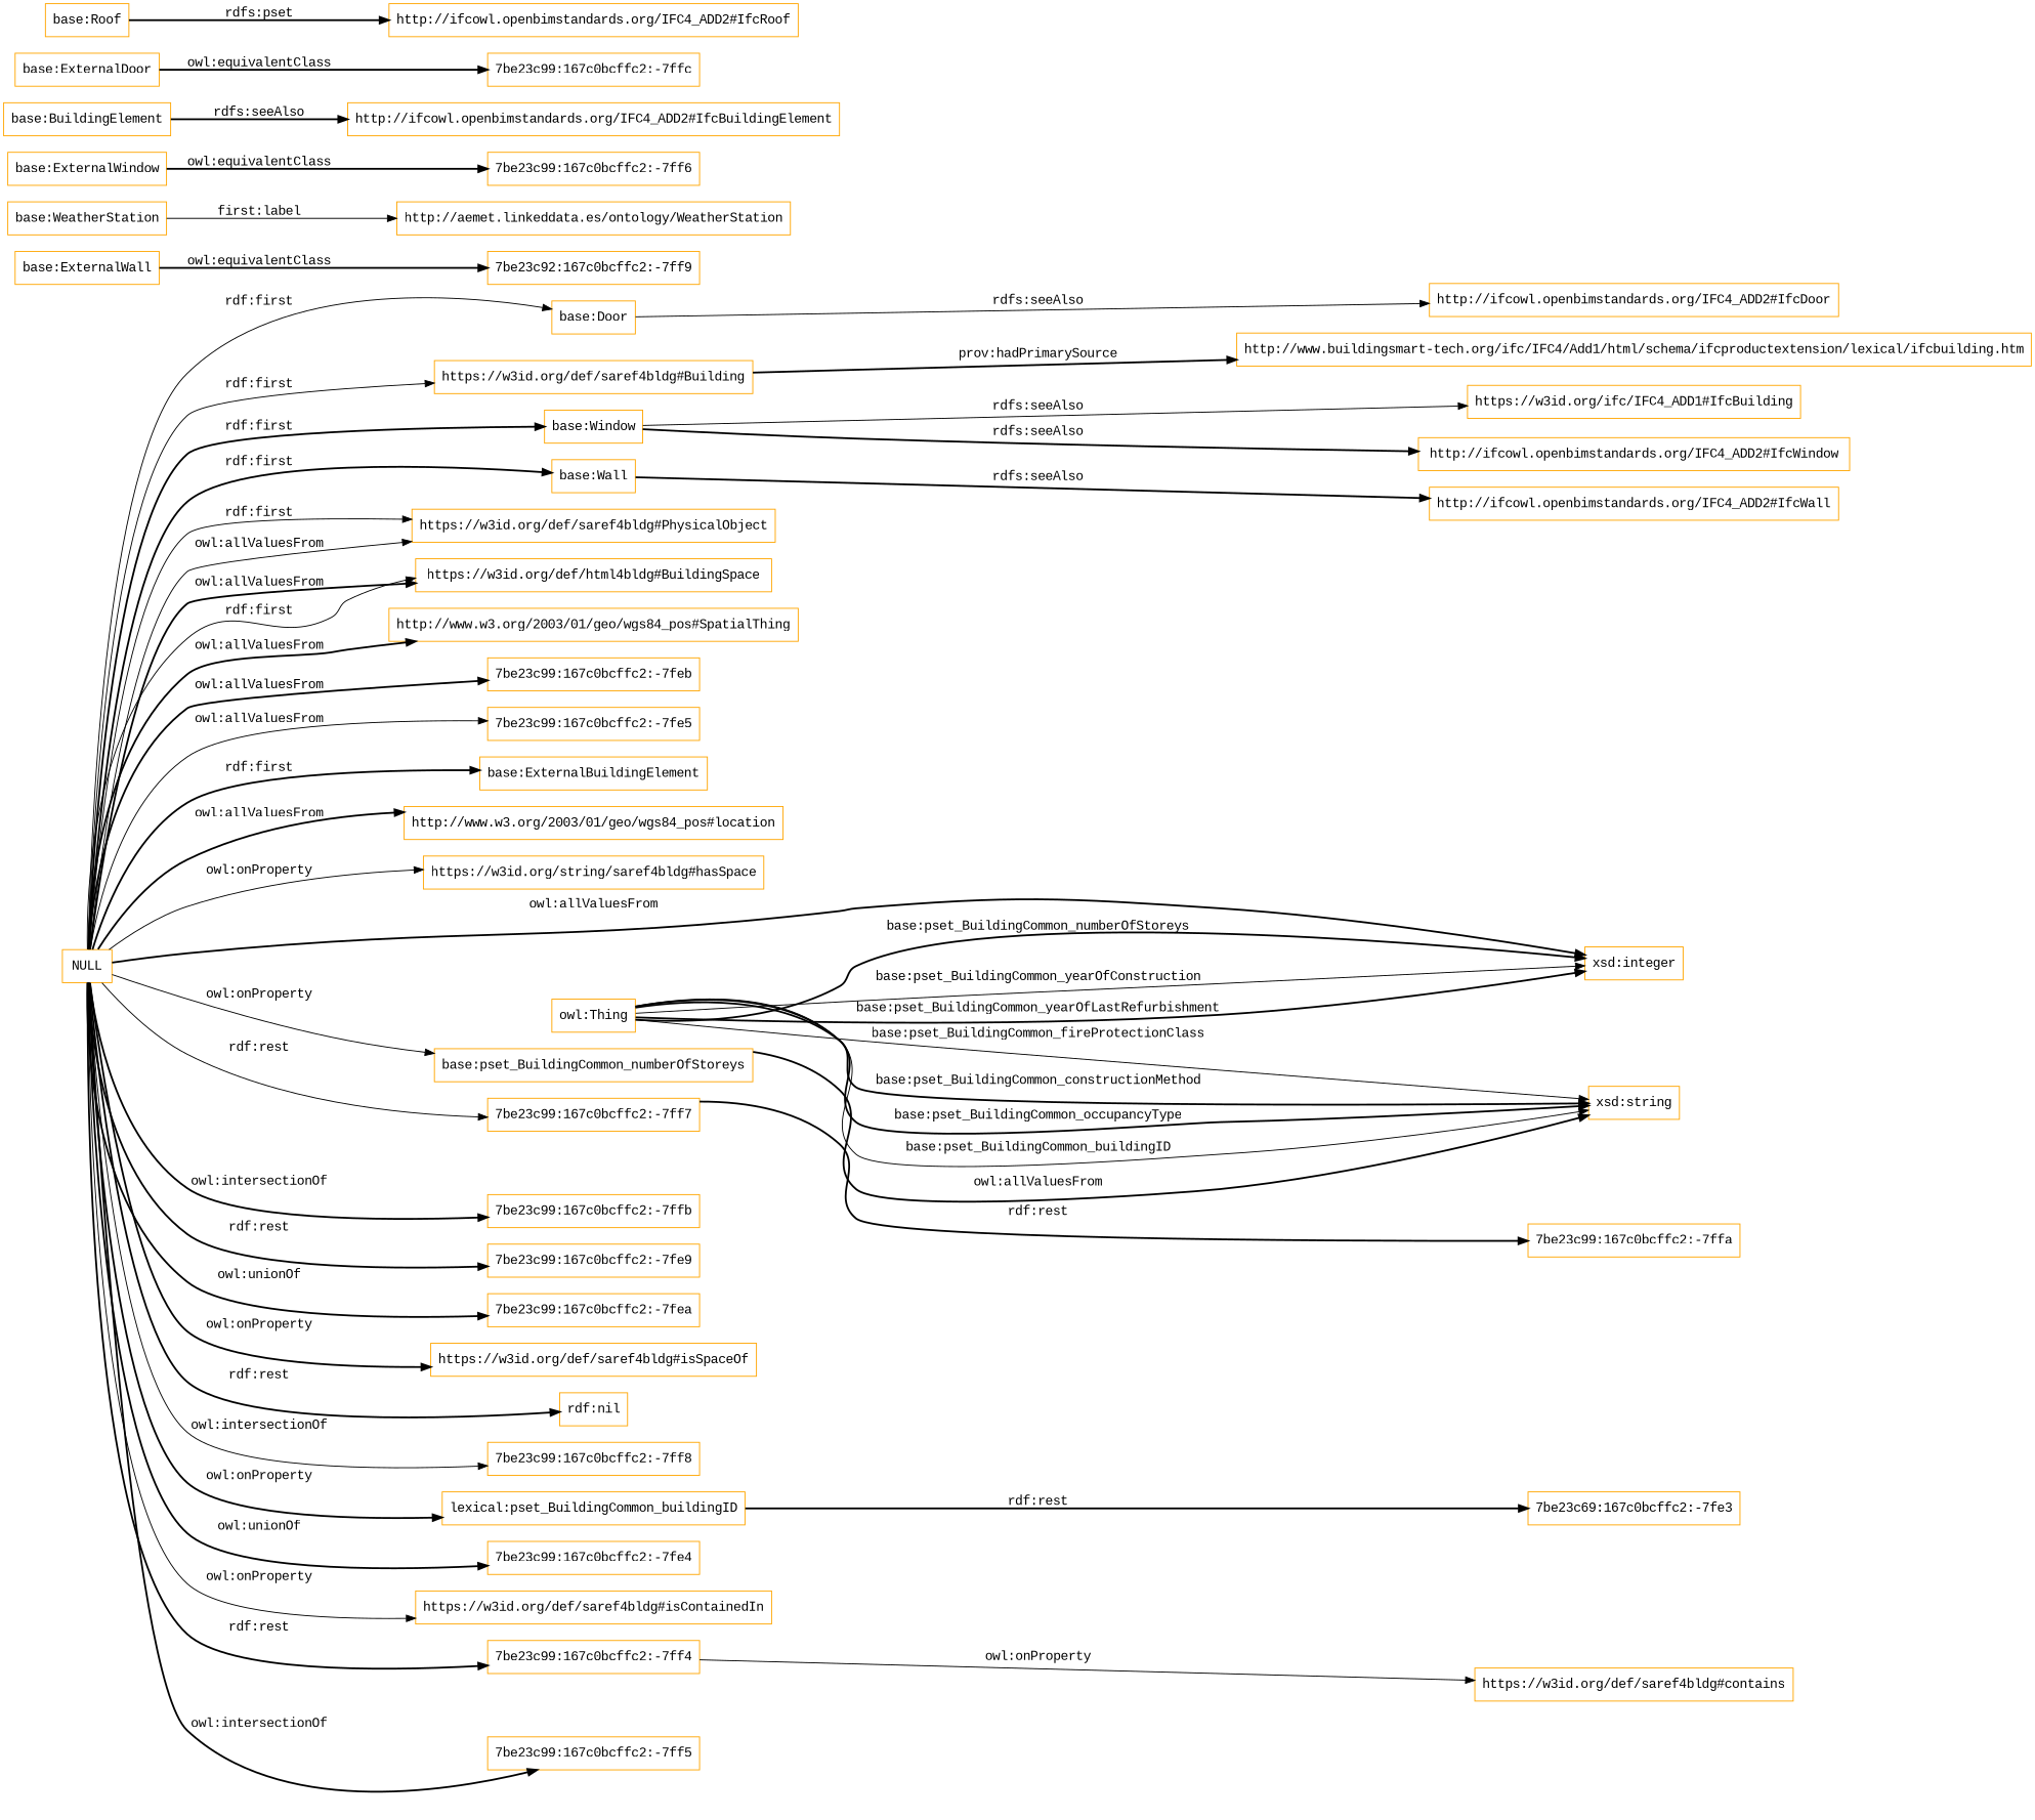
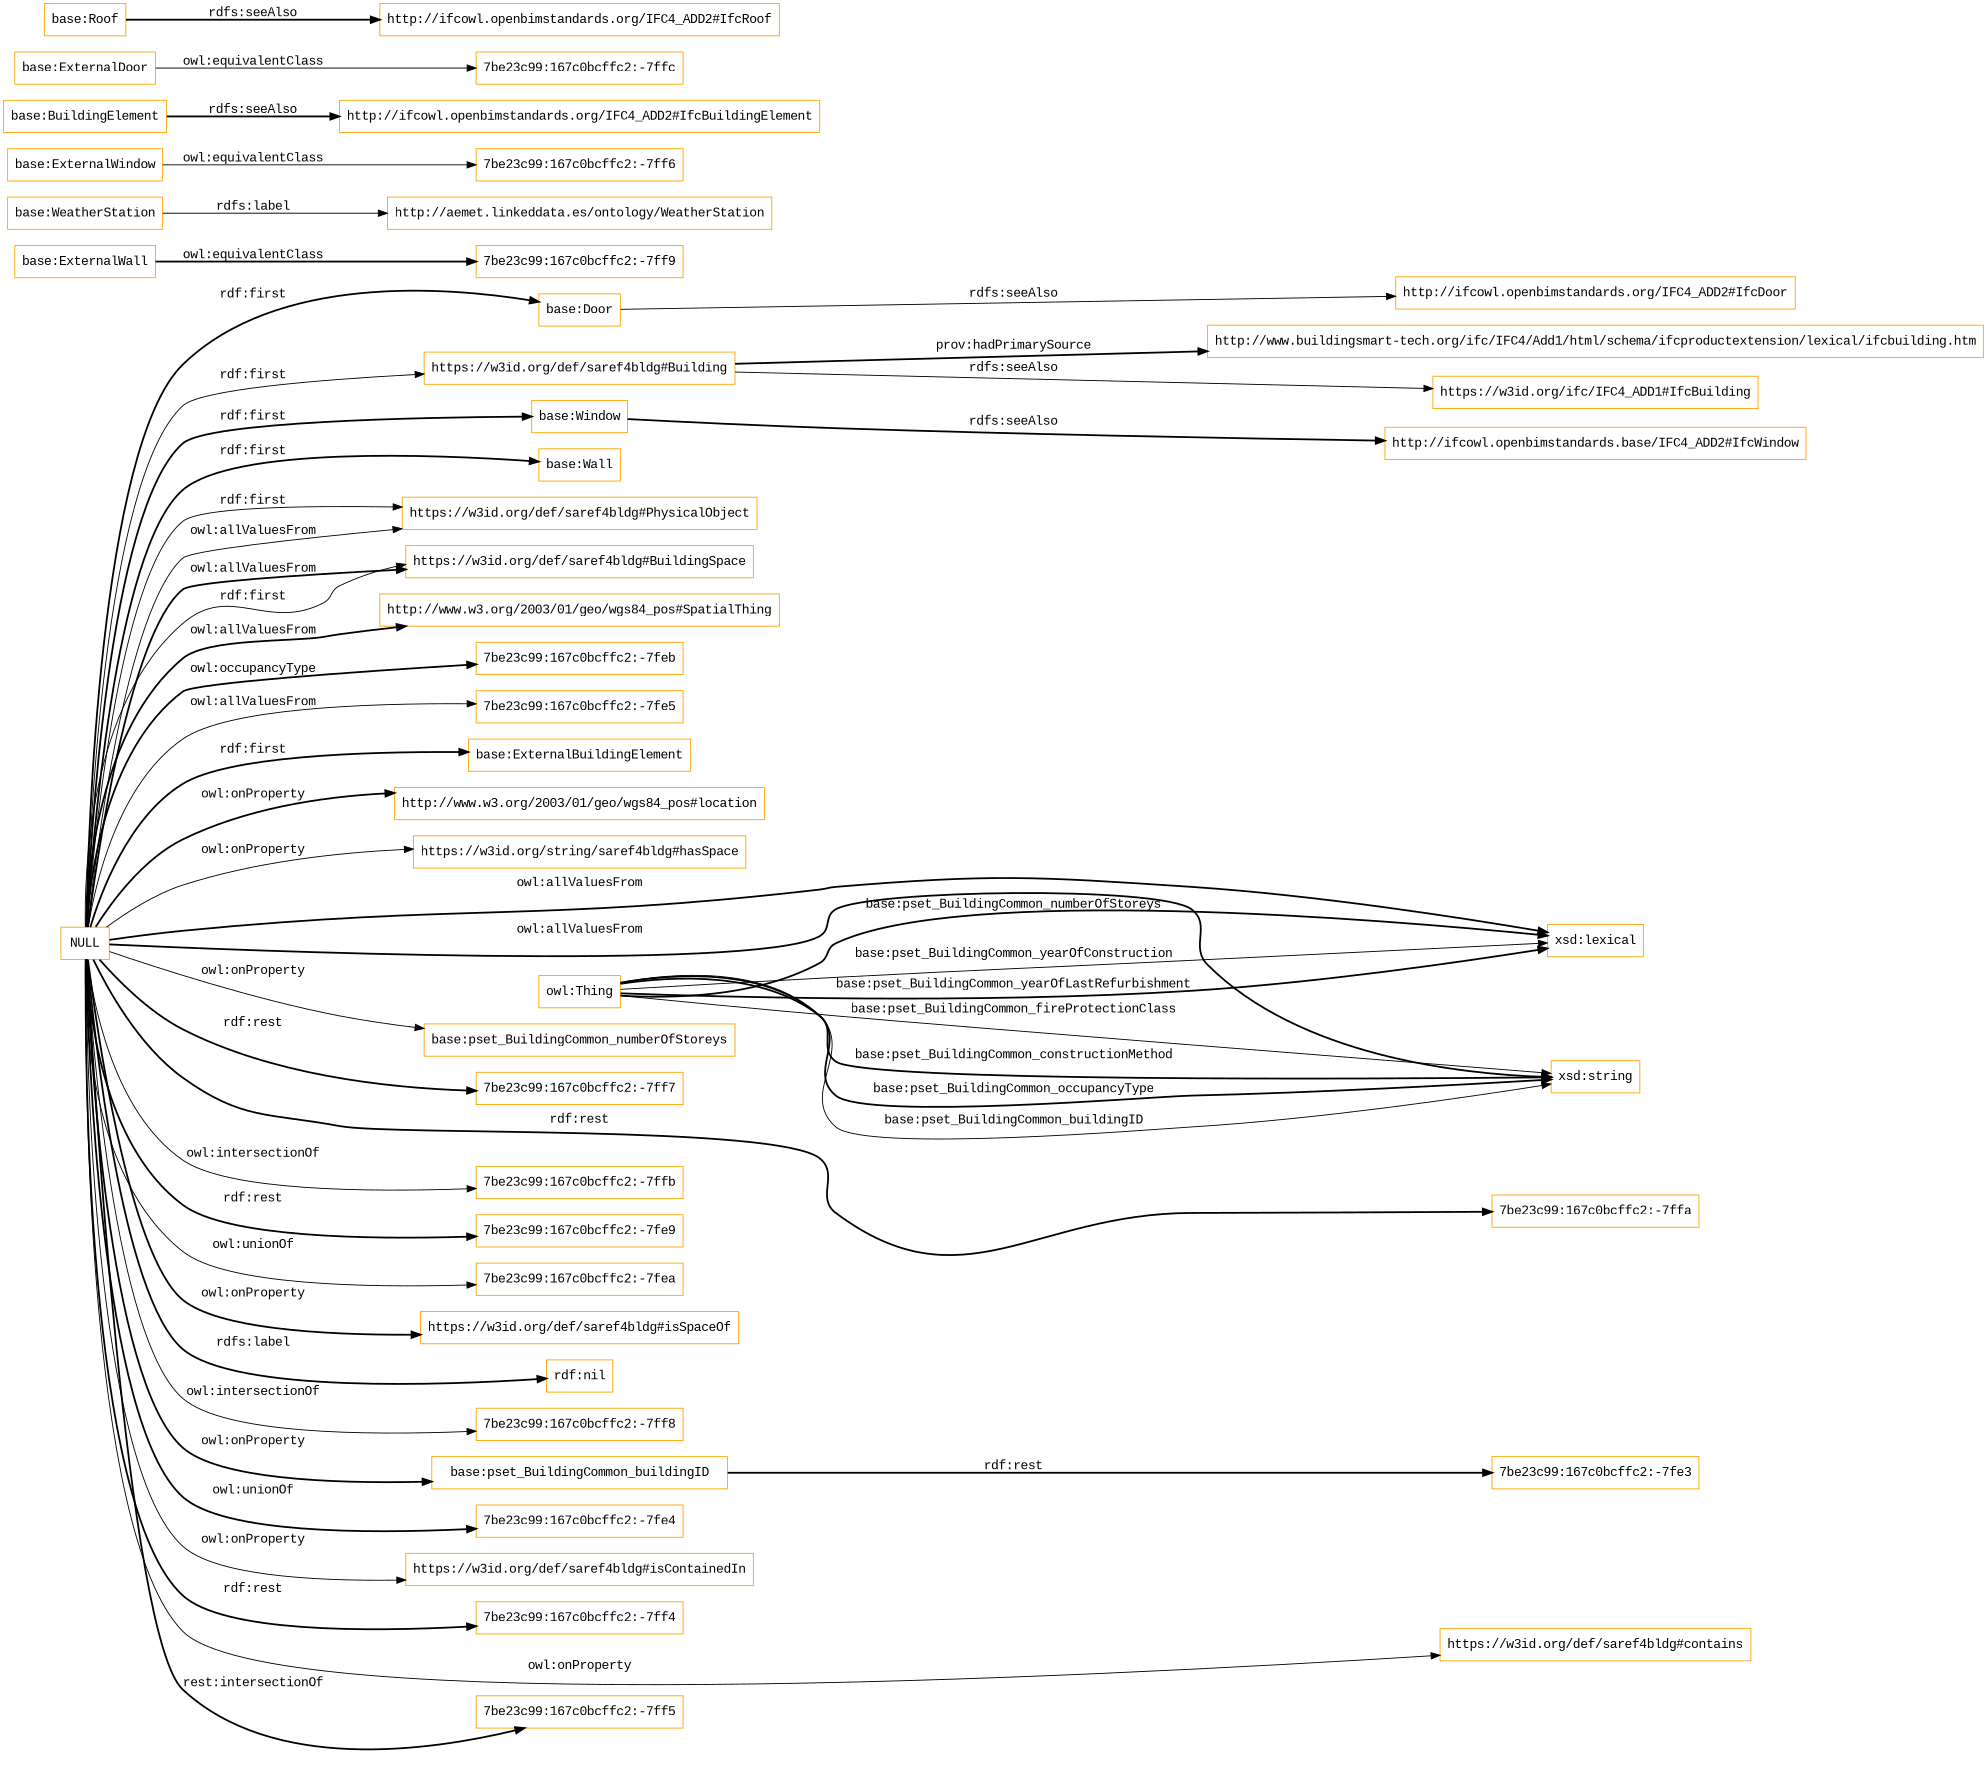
  digraph {
    fontname="Liberation Mono"
    rankdir=LR
    node [color=orange fontname="Liberation Mono" shape=rectangle]
    edge [fontname="Liberation Mono" style=bold]
    "base:Door"
    "http://ifcowl.openbimstandards.org/IFC4_ADD2#IfcDoor"
    "base:ExternalWall"
-   "7be23c99:167c0bcffc2:-7ff9" [label="7be23c92:167c0bcffc2:-7ff9"]
+   "7be23c99:167c0bcffc2:-7ff9"
    "base:WeatherStation"
    "http://aemet.linkeddata.es/ontology/WeatherStation"
    "base:ExternalWindow"
    "7be23c99:167c0bcffc2:-7ff6"
    "https://w3id.org/def/saref4bldg#Building"
    "http://www.buildingsmart-tech.org/ifc/IFC4/Add1/html/schema/ifcproductextension/lexical/ifcbuilding.htm"
    "https://w3id.org/ifc/IFC4_ADD1#IfcBuilding"
    "base:BuildingElement"
    "http://ifcowl.openbimstandards.org/IFC4_ADD2#IfcBuildingElement"
    "base:Window"
-   "http://ifcowl.openbimstandards.org/IFC4_ADD2#IfcWindow"
+   "http://ifcowl.openbimstandards.org/IFC4_ADD2#IfcWindow" [label="http://ifcowl.openbimstandards.base/IFC4_ADD2#IfcWindow"]
    "base:Wall"
-   "http://ifcowl.openbimstandards.org/IFC4_ADD2#IfcWall"
    "base:ExternalDoor"
    "7be23c99:167c0bcffc2:-7ffc"
    "base:Roof"
    "http://ifcowl.openbimstandards.org/IFC4_ADD2#IfcRoof"
    NULL
    "https://w3id.org/def/saref4bldg#PhysicalObject"
-   "https://w3id.org/def/saref4bldg#BuildingSpace" [label="https://w3id.org/def/html4bldg#BuildingSpace"]
+   "https://w3id.org/def/saref4bldg#BuildingSpace"
    "http://www.w3.org/2003/01/geo/wgs84_pos#SpatialThing"
    "7be23c99:167c0bcffc2:-7feb"
    "7be23c99:167c0bcffc2:-7fe5"
    "base:ExternalBuildingElement"
    "http://www.w3.org/2003/01/geo/wgs84_pos#location"
    n30 [label="https://w3id.org/string/saref4bldg#hasSpace"]
-   "xsd:integer"
+   "xsd:integer" [label="xsd:lexical"]
    "7be23c99:167c0bcffc2:-7ffa"
    "7be23c99:167c0bcffc2:-7ffb"
    "7be23c99:167c0bcffc2:-7fe9"
    "7be23c99:167c0bcffc2:-7fea"
    "https://w3id.org/def/saref4bldg#isSpaceOf"
    "rdf:nil"
    "7be23c99:167c0bcffc2:-7ff8"
-   "base:pset_BuildingCommon_buildingID" [label="lexical:pset_BuildingCommon_buildingID"]
+   "base:pset_BuildingCommon_buildingID"
    "7be23c99:167c0bcffc2:-7fe4"
    "https://w3id.org/def/saref4bldg#isContainedIn"
    "https://w3id.org/def/saref4bldg#contains"
    "7be23c99:167c0bcffc2:-7ff5"
    "7be23c99:167c0bcffc2:-7ff4"
    "7be23c99:167c0bcffc2:-7ff7"
    "base:pset_BuildingCommon_numberOfStoreys"
    "xsd:string"
-   "7be23c99:167c0bcffc2:-7fe3" [label="7be23c69:167c0bcffc2:-7fe3"]
+   "7be23c99:167c0bcffc2:-7fe3"
    "owl:Thing"
    "base:Door" -> "http://ifcowl.openbimstandards.org/IFC4_ADD2#IfcDoor" [label="rdfs:seeAlso" style=solid]
    "base:ExternalWall" -> "7be23c99:167c0bcffc2:-7ff9" [label="owl:equivalentClass"]
-   "base:WeatherStation" -> "http://aemet.linkeddata.es/ontology/WeatherStation" [label="first:label" style=solid]
-   "base:ExternalWindow" -> "7be23c99:167c0bcffc2:-7ff6" [label="owl:equivalentClass"]
+   "base:WeatherStation" -> "http://aemet.linkeddata.es/ontology/WeatherStation" [label="rdfs:label" style=solid]
+   "base:ExternalWindow" -> "7be23c99:167c0bcffc2:-7ff6" [label="owl:equivalentClass" style=solid]
    "https://w3id.org/def/saref4bldg#Building" -> "http://www.buildingsmart-tech.org/ifc/IFC4/Add1/html/schema/ifcproductextension/lexical/ifcbuilding.htm" [label="prov:hadPrimarySource"]
-   "base:Window" -> "https://w3id.org/ifc/IFC4_ADD1#IfcBuilding" [label="rdfs:seeAlso" style=solid]
+   "https://w3id.org/def/saref4bldg#Building" -> "https://w3id.org/ifc/IFC4_ADD1#IfcBuilding" [label="rdfs:seeAlso" style=solid]
    "base:BuildingElement" -> "http://ifcowl.openbimstandards.org/IFC4_ADD2#IfcBuildingElement" [label="rdfs:seeAlso"]
    "base:Window" -> "http://ifcowl.openbimstandards.org/IFC4_ADD2#IfcWindow" [label="rdfs:seeAlso"]
-   "base:Wall" -> "http://ifcowl.openbimstandards.org/IFC4_ADD2#IfcWall" [label="rdfs:seeAlso"]
-   "base:ExternalDoor" -> "7be23c99:167c0bcffc2:-7ffc" [label="owl:equivalentClass"]
-   "base:Roof" -> "http://ifcowl.openbimstandards.org/IFC4_ADD2#IfcRoof" [label="rdfs:pset"]
-   NULL -> "base:Door" [label="rdf:first" style=solid]
+   "base:ExternalDoor" -> "7be23c99:167c0bcffc2:-7ffc" [label="owl:equivalentClass" style=solid]
+   "base:Roof" -> "http://ifcowl.openbimstandards.org/IFC4_ADD2#IfcRoof" [label="rdfs:seeAlso"]
+   NULL -> "base:Door" [label="rdf:first"]
    NULL -> "https://w3id.org/def/saref4bldg#Building" [label="rdf:first" style=solid]
    NULL -> "base:Window" [label="rdf:first"]
    NULL -> "base:Wall" [label="rdf:first"]
    NULL -> "https://w3id.org/def/saref4bldg#PhysicalObject" [label="owl:allValuesFrom" style=solid]
    NULL -> "https://w3id.org/def/saref4bldg#PhysicalObject" [label="rdf:first" style=solid]
    NULL -> "https://w3id.org/def/saref4bldg#BuildingSpace" [label="rdf:first" style=solid]
    NULL -> "https://w3id.org/def/saref4bldg#BuildingSpace" [label="owl:allValuesFrom"]
    NULL -> "http://www.w3.org/2003/01/geo/wgs84_pos#SpatialThing" [label="owl:allValuesFrom"]
-   NULL -> "7be23c99:167c0bcffc2:-7feb" [label="owl:allValuesFrom"]
+   NULL -> "7be23c99:167c0bcffc2:-7feb" [label="owl:occupancyType"]
    NULL -> "7be23c99:167c0bcffc2:-7fe5" [label="owl:allValuesFrom" style=solid]
    NULL -> "base:ExternalBuildingElement" [label="rdf:first"]
-   NULL -> "http://www.w3.org/2003/01/geo/wgs84_pos#location" [label="owl:allValuesFrom"]
+   NULL -> "http://www.w3.org/2003/01/geo/wgs84_pos#location" [label="owl:onProperty"]
    NULL -> n30 [label="owl:onProperty" style=solid]
    NULL -> "xsd:integer" [label="owl:allValuesFrom"]
-   "7be23c99:167c0bcffc2:-7ff7" -> "7be23c99:167c0bcffc2:-7ffa" [label="rdf:rest"]
-   NULL -> "7be23c99:167c0bcffc2:-7ffb" [label="owl:intersectionOf"]
+   NULL -> "7be23c99:167c0bcffc2:-7ffa" [label="rdf:rest"]
+   NULL -> "7be23c99:167c0bcffc2:-7ffb" [label="owl:intersectionOf" style=solid]
    NULL -> "7be23c99:167c0bcffc2:-7fe9" [label="rdf:rest"]
-   NULL -> "7be23c99:167c0bcffc2:-7fea" [label="owl:unionOf"]
+   NULL -> "7be23c99:167c0bcffc2:-7fea" [label="owl:unionOf" style=solid]
    NULL -> "https://w3id.org/def/saref4bldg#isSpaceOf" [label="owl:onProperty"]
-   NULL -> "rdf:nil" [label="rdf:rest"]
+   NULL -> "rdf:nil" [label="rdfs:label"]
    NULL -> "7be23c99:167c0bcffc2:-7ff8" [label="owl:intersectionOf" style=solid]
    NULL -> "base:pset_BuildingCommon_buildingID" [label="owl:onProperty"]
    NULL -> "7be23c99:167c0bcffc2:-7fe4" [label="owl:unionOf"]
    NULL -> "https://w3id.org/def/saref4bldg#isContainedIn" [label="owl:onProperty" style=solid]
-   "7be23c99:167c0bcffc2:-7ff4" -> "https://w3id.org/def/saref4bldg#contains" [label="owl:onProperty" style=solid]
-   NULL -> "7be23c99:167c0bcffc2:-7ff5" [label="owl:intersectionOf"]
+   NULL -> "https://w3id.org/def/saref4bldg#contains" [label="owl:onProperty" style=solid]
+   NULL -> "7be23c99:167c0bcffc2:-7ff5" [label="rest:intersectionOf"]
    NULL -> "7be23c99:167c0bcffc2:-7ff4" [label="rdf:rest"]
-   NULL -> "7be23c99:167c0bcffc2:-7ff7" [label="rdf:rest" style=solid]
+   NULL -> "7be23c99:167c0bcffc2:-7ff7" [label="rdf:rest"]
    NULL -> "base:pset_BuildingCommon_numberOfStoreys" [label="owl:onProperty" style=solid]
-   "base:pset_BuildingCommon_numberOfStoreys" -> "xsd:string" [label="owl:allValuesFrom"]
+   NULL -> "xsd:string" [label="owl:allValuesFrom"]
    "base:pset_BuildingCommon_buildingID" -> "7be23c99:167c0bcffc2:-7fe3" [label="rdf:rest"]
    "owl:Thing" -> "xsd:integer" [label="base:pset_BuildingCommon_yearOfLastRefurbishment"]
    "owl:Thing" -> "xsd:integer" [label="base:pset_BuildingCommon_numberOfStoreys"]
    "owl:Thing" -> "xsd:integer" [label="base:pset_BuildingCommon_yearOfConstruction" style=solid]
    "owl:Thing" -> "xsd:string" [label="base:pset_BuildingCommon_buildingID" style=solid]
    "owl:Thing" -> "xsd:string" [label="base:pset_BuildingCommon_fireProtectionClass" style=solid]
    "owl:Thing" -> "xsd:string" [label="base:pset_BuildingCommon_constructionMethod"]
    "owl:Thing" -> "xsd:string" [label="base:pset_BuildingCommon_occupancyType"]
  }
